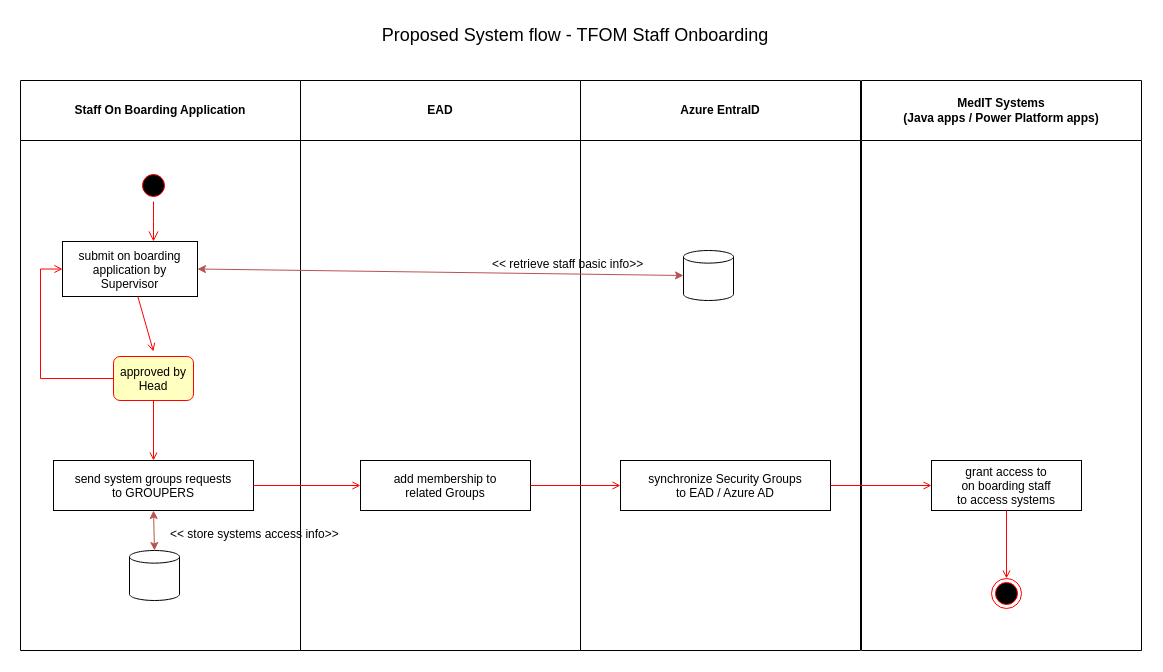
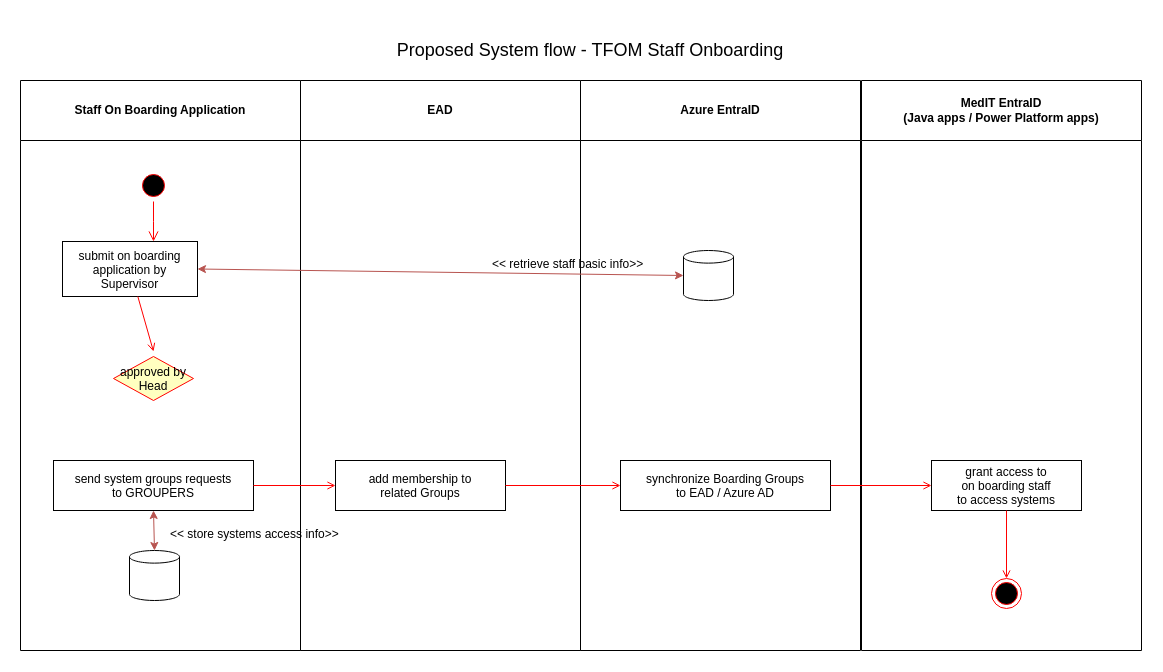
  <mxCell id="0" />
  <mxCell id="1" parent="0" />
  <mxCell id="2" value="Staff On Boarding Application" style="swimlane;whiteSpace=wrap;startSize=60;" parent="1" vertex="1"><mxGeometry x="20" y="80" width="280" height="570" as="geometry" /></mxCell>
  <mxCell id="3" value="" style="ellipse;shape=startState;fillColor=#000000;strokeColor=#ff0000;" parent="2" vertex="1"><mxGeometry x="118" y="90" width="30" height="30" as="geometry" /></mxCell>
  <mxCell id="4" value="" style="edgeStyle=elbowEdgeStyle;elbow=horizontal;verticalAlign=bottom;endArrow=open;endSize=8;strokeColor=#FF0000;endFill=1;rounded=0" parent="2" target="5" edge="1"><mxGeometry x="100" y="40" as="geometry"><mxPoint x="133" y="161" as="targetPoint" /><mxPoint x="133" y="121" as="sourcePoint" /></mxGeometry></mxCell>
  <mxCell id="5" value="submit on boarding&#10;application by &#10;Supervisor" style="" parent="2" vertex="1"><mxGeometry x="42" y="161" width="135" height="55" as="geometry" /></mxCell>
  <mxCell id="6" value="" style="endArrow=open;strokeColor=#FF0000;endFill=1;rounded=0" parent="2" source="5" edge="1"><mxGeometry relative="1" as="geometry"><mxPoint x="133" y="271" as="targetPoint" /></mxGeometry></mxCell>
- <mxCell id="7" value="approved by&#10;Head" style="fillColor=#ffffc0;strokeColor=#ff0000;rounded=1;" parent="2" vertex="1"><mxGeometry x="93" y="276" width="80" height="44" as="geometry" /></mxCell>
- <mxCell id="8" value="" style="edgeStyle=elbowEdgeStyle;elbow=horizontal;strokeColor=#FF0000;endArrow=open;endFill=1;rounded=0;exitX=0;exitY=0.5;exitDx=0;exitDy=0;entryX=0;entryY=0.5;entryDx=0;entryDy=0;" parent="2" source="7" target="5" edge="1"><mxGeometry width="100" height="100" relative="1" as="geometry"><mxPoint x="88" y="291" as="sourcePoint" /><mxPoint x="30" y="200" as="targetPoint" /><Array as="points"><mxPoint x="20" y="250" /></Array></mxGeometry></mxCell>
- <mxCell id="9" value="" style="endArrow=open;strokeColor=#FF0000;endFill=1;rounded=0;exitX=0.5;exitY=1;exitDx=0;exitDy=0;entryX=0.5;entryY=0;entryDx=0;entryDy=0;" parent="2" source="7" target="10" edge="1"><mxGeometry relative="1" as="geometry"><mxPoint x="173" y="295.55" as="sourcePoint" /><mxPoint x="128" y="370" as="targetPoint" /></mxGeometry></mxCell>
+ <mxCell id="7" value="approved by&#10;Head" style="rhombus;fillColor=#ffffc0;strokeColor=#ff0000;" parent="2" vertex="1"><mxGeometry x="93" y="276" width="80" height="44" as="geometry" /></mxCell>
  <mxCell id="10" value="send system groups requests &#10;to GROUPERS" style="" parent="2" vertex="1"><mxGeometry x="33" y="380" width="200" height="50" as="geometry" /></mxCell>
  <mxCell id="11" value="EAD" style="swimlane;whiteSpace=wrap;startSize=60;" parent="1" vertex="1"><mxGeometry x="300" y="80" width="280" height="570" as="geometry"><mxRectangle x="303" y="120" width="100" height="60" as="alternateBounds" /></mxGeometry></mxCell>
- <mxCell id="12" value="add membership to &#10;related Groups" style="" parent="11" vertex="1"><mxGeometry x="60" y="380" width="170" height="50" as="geometry" /></mxCell>
+ <mxCell id="12" value="add membership to &#10;related Groups" style="" parent="11" vertex="1"><mxGeometry x="35" y="380" width="170" height="50" as="geometry" /></mxCell>
  <mxCell id="13" value="&amp;lt;&amp;lt; retrieve staff basic info&amp;gt;&amp;gt;" style="text;whiteSpace=wrap;html=1;" parent="11" vertex="1"><mxGeometry x="190" y="170" width="200" height="50" as="geometry" /></mxCell>
  <mxCell id="14" value="Azure EntraID" style="swimlane;whiteSpace=wrap;startSize=60;" parent="1" vertex="1"><mxGeometry x="580" y="80" width="280" height="570" as="geometry" /></mxCell>
- <mxCell id="15" value="synchronize Security Groups &#10;to EAD / Azure AD" style="" parent="14" vertex="1"><mxGeometry x="40" y="380" width="210" height="50" as="geometry" /></mxCell>
+ <mxCell id="15" value="synchronize Boarding Groups &#10;to EAD / Azure AD" style="" parent="14" vertex="1"><mxGeometry x="40" y="380" width="210" height="50" as="geometry" /></mxCell>
  <mxCell id="16" value="" style="shape=cylinder3;whiteSpace=wrap;html=1;boundedLbl=1;backgroundOutline=1;size=6.316;" parent="14" vertex="1"><mxGeometry x="103" y="170" width="50" height="50" as="geometry" /></mxCell>
- <mxCell id="17" value="MedIT Systems&#10;(Java apps / Power Platform apps)" style="swimlane;whiteSpace=wrap;startSize=60;" parent="1" vertex="1"><mxGeometry x="861" y="80" width="280" height="570" as="geometry" /></mxCell>
+ <mxCell id="17" value="MedIT EntraID&#10;(Java apps / Power Platform apps)" style="swimlane;whiteSpace=wrap;startSize=60;" parent="1" vertex="1"><mxGeometry x="861" y="80" width="280" height="570" as="geometry" /></mxCell>
  <mxCell id="18" value="grant access to &#10;on boarding staff &#10;to access systems" style="" parent="17" vertex="1"><mxGeometry x="70" y="380" width="150" height="50" as="geometry" /></mxCell>
  <mxCell id="19" value="" style="ellipse;shape=endState;fillColor=#000000;strokeColor=#ff0000" parent="17" vertex="1"><mxGeometry x="130" y="498" width="30" height="30" as="geometry" /></mxCell>
  <mxCell id="20" value="" style="endArrow=open;strokeColor=#FF0000;endFill=1;rounded=0;entryX=0.5;entryY=0;entryDx=0;entryDy=0;exitX=0.5;exitY=1;exitDx=0;exitDy=0;" parent="17" source="18" target="19" edge="1"><mxGeometry relative="1" as="geometry"><mxPoint x="149" y="460" as="sourcePoint" /><mxPoint x="172" y="461" as="targetPoint" /></mxGeometry></mxCell>
- <mxCell id="21" value="Proposed System flow - TFOM Staff Onboarding" style="text;html=1;strokeColor=none;fillColor=none;align=center;verticalAlign=middle;whiteSpace=wrap;rounded=0;fontSize=18;" parent="1" vertex="1"><mxGeometry x="20" y="20" width="1110" height="30" as="geometry" /></mxCell>
+ <mxCell id="21" value="Proposed System flow - TFOM Staff Onboarding" style="text;html=1;strokeColor=none;fillColor=none;align=center;verticalAlign=middle;whiteSpace=wrap;rounded=0;fontSize=18;" parent="1" vertex="1"><mxGeometry x="35" y="35" width="1110" height="30" as="geometry" /></mxCell>
  <mxCell id="22" value="" style="endArrow=open;strokeColor=#FF0000;endFill=1;rounded=0;exitX=1;exitY=0.5;exitDx=0;exitDy=0;entryX=0;entryY=0.5;entryDx=0;entryDy=0;" parent="1" source="12" target="15" edge="1"><mxGeometry relative="1" as="geometry"><mxPoint x="600" y="411" as="targetPoint" /></mxGeometry></mxCell>
  <mxCell id="23" value="" style="endArrow=open;strokeColor=#FF0000;endFill=1;rounded=0;exitX=1;exitY=0.5;exitDx=0;exitDy=0;entryX=0;entryY=0.5;entryDx=0;entryDy=0;" parent="1" source="15" target="18" edge="1"><mxGeometry relative="1" as="geometry"><mxPoint x="790" y="375.55" as="sourcePoint" /><mxPoint x="930" y="375.55" as="targetPoint" /></mxGeometry></mxCell>
  <mxCell id="24" value="" style="endArrow=classic;startArrow=classic;html=1;rounded=0;entryX=0;entryY=0.5;entryDx=0;entryDy=0;entryPerimeter=0;exitX=1;exitY=0.5;exitDx=0;exitDy=0;strokeColor=#b85450;fillColor=#f8cecc;" parent="1" source="5" target="16" edge="1"><mxGeometry width="50" height="50" relative="1" as="geometry"><mxPoint x="610" y="360" as="sourcePoint" /><mxPoint x="660" y="310" as="targetPoint" /></mxGeometry></mxCell>
  <mxCell id="25" value="" style="endArrow=open;strokeColor=#FF0000;endFill=1;rounded=0;exitX=1;exitY=0.5;exitDx=0;exitDy=0;" parent="1" source="10" target="12" edge="1"><mxGeometry relative="1" as="geometry"><mxPoint x="260" y="485" as="sourcePoint" /><mxPoint x="350" y="484.55" as="targetPoint" /></mxGeometry></mxCell>
  <mxCell id="26" value="" style="shape=cylinder3;whiteSpace=wrap;html=1;boundedLbl=1;backgroundOutline=1;size=6.316;" vertex="1" parent="1"><mxGeometry x="129" y="550" width="50" height="50" as="geometry" /></mxCell>
  <mxCell id="27" value="" style="endArrow=classic;startArrow=classic;html=1;rounded=0;entryX=0.5;entryY=0;entryDx=0;entryDy=0;entryPerimeter=0;exitX=0.5;exitY=1;exitDx=0;exitDy=0;strokeColor=#b85450;fillColor=#f8cecc;" edge="1" parent="1" target="26"><mxGeometry width="50" height="50" relative="1" as="geometry"><mxPoint x="153" y="510" as="sourcePoint" /><mxPoint x="521" y="570" as="targetPoint" /></mxGeometry></mxCell>
  <mxCell id="28" value="&amp;lt;&amp;lt; store systems access info&amp;gt;&amp;gt;" style="text;whiteSpace=wrap;html=1;" vertex="1" parent="1"><mxGeometry x="168" y="520" width="200" height="50" as="geometry" /></mxCell>
